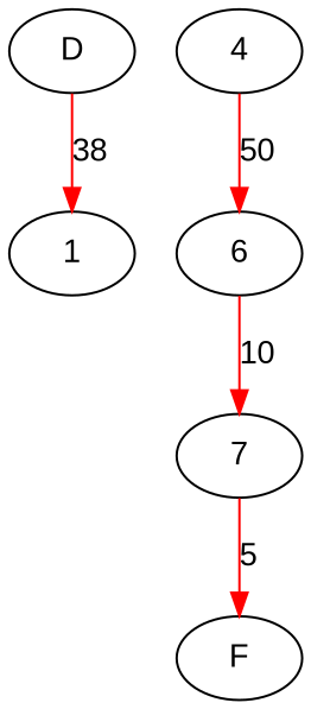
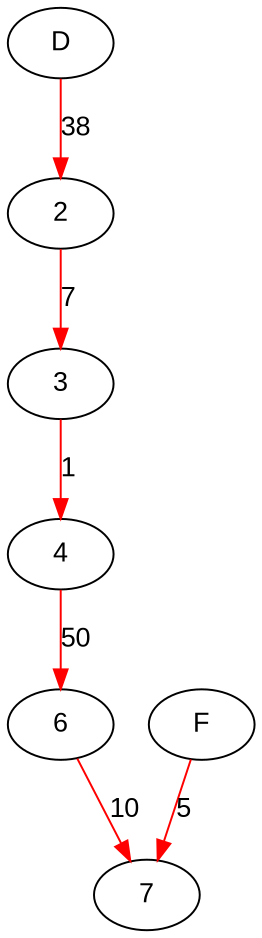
  digraph {
    fontname="Liberation Sans"
    rankdir=TB
    node [fontname="Liberation Sans"]
    edge [color=red fontname="Liberation Sans"]
    D
-   1
+   1 [label=2]
+   3
    4
    n5 [label=6]
    n6 [label=7]
    F
    D -> 1 [label=38]
+   1 -> 3 [label=7]
+   3 -> 4 [label=1]
    4 -> n5 [label=50]
    n5 -> n6 [label=10]
-   n6 -> F [label=5]
+   F -> n6 [label=5]
  }
